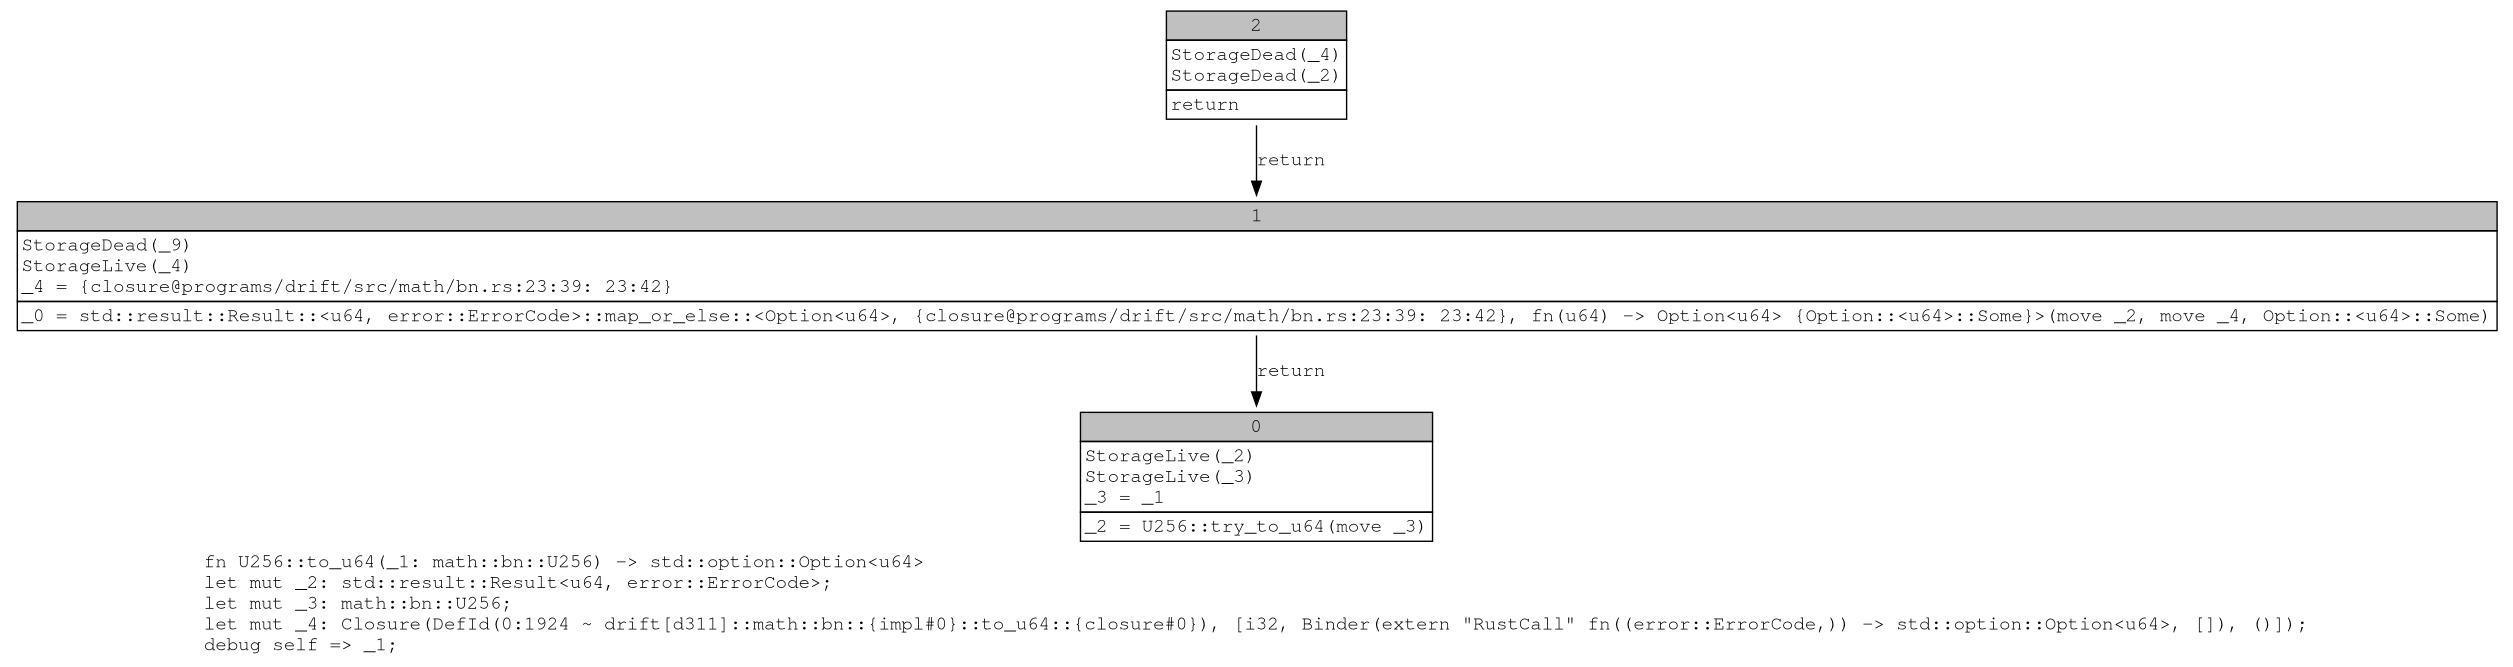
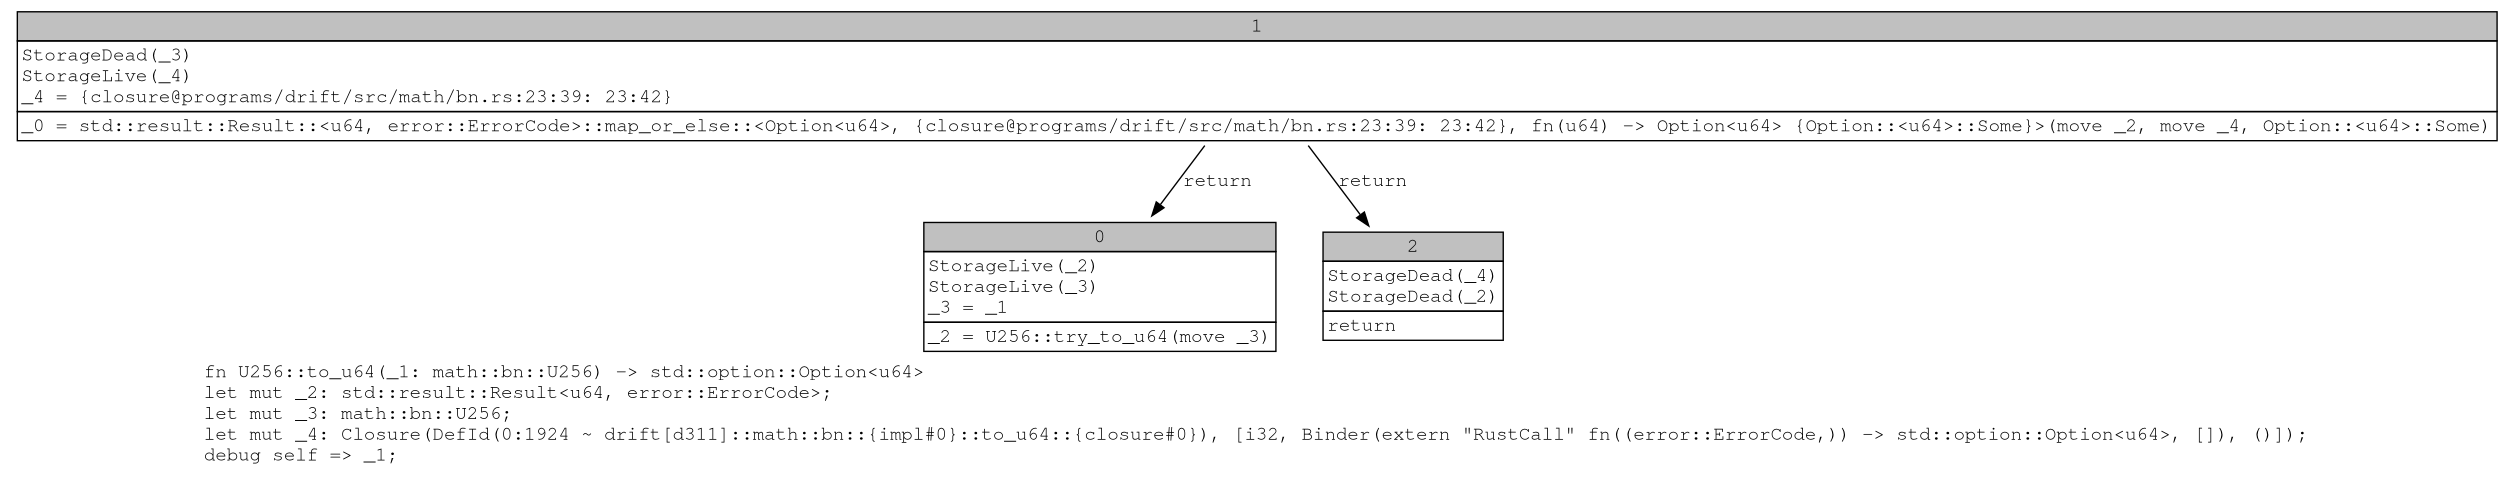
  digraph {
    fontname="Courier, monospace"
    label=<fn U256::to_u64(_1: math::bn::U256) -&gt; std::option::Option&lt;u64&gt;<br align="left"/>let mut _2: std::result::Result&lt;u64, error::ErrorCode&gt;;<br align="left"/>let mut _3: math::bn::U256;<br align="left"/>let mut _4: Closure(DefId(0:1924 ~ drift[d311]::math::bn::{impl#0}::to_u64::{closure#0}), [i32, Binder(extern &quot;RustCall&quot; fn((error::ErrorCode,)) -&gt; std::option::Option&lt;u64&gt;, []), ()]);<br align="left"/>debug self =&gt; _1;<br align="left"/>>
    node [fontname="Courier, monospace" shape=none]
    edge [fontname="Courier, monospace"]
    n1 [label=<<table border="0" cellborder="1" cellspacing="0"><tr><td bgcolor="gray" align="center" colspan="1">0</td></tr><tr><td align="left" balign="left">StorageLive(_2)<br/>StorageLive(_3)<br/>_3 = _1<br/></td></tr><tr><td align="left">_2 = U256::try_to_u64(move _3)</td></tr></table>>]
-   n2 [label=<<table border="0" cellborder="1" cellspacing="0"><tr><td bgcolor="gray" align="center" colspan="1">1</td></tr><tr><td align="left" balign="left">StorageDead(_9)<br/>StorageLive(_4)<br/>_4 = {closure@programs/drift/src/math/bn.rs:23:39: 23:42}<br/></td></tr><tr><td align="left">_0 = std::result::Result::&lt;u64, error::ErrorCode&gt;::map_or_else::&lt;Option&lt;u64&gt;, {closure@programs/drift/src/math/bn.rs:23:39: 23:42}, fn(u64) -&gt; Option&lt;u64&gt; {Option::&lt;u64&gt;::Some}&gt;(move _2, move _4, Option::&lt;u64&gt;::Some)</td></tr></table>>]
+   n2 [label=<<table border="0" cellborder="1" cellspacing="0"><tr><td bgcolor="gray" align="center" colspan="1">1</td></tr><tr><td align="left" balign="left">StorageDead(_3)<br/>StorageLive(_4)<br/>_4 = {closure@programs/drift/src/math/bn.rs:23:39: 23:42}<br/></td></tr><tr><td align="left">_0 = std::result::Result::&lt;u64, error::ErrorCode&gt;::map_or_else::&lt;Option&lt;u64&gt;, {closure@programs/drift/src/math/bn.rs:23:39: 23:42}, fn(u64) -&gt; Option&lt;u64&gt; {Option::&lt;u64&gt;::Some}&gt;(move _2, move _4, Option::&lt;u64&gt;::Some)</td></tr></table>>]
    n3 [label=<<table border="0" cellborder="1" cellspacing="0"><tr><td bgcolor="gray" align="center" colspan="1">2</td></tr><tr><td align="left" balign="left">StorageDead(_4)<br/>StorageDead(_2)<br/></td></tr><tr><td align="left">return</td></tr></table>>]
    n2 -> n1 [label=return]
-   n3 -> n2 [label=return]
+   n2 -> n3 [label=return]
  }
